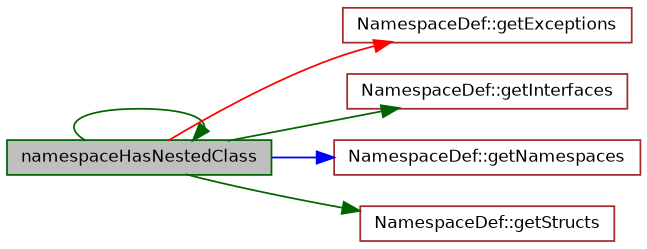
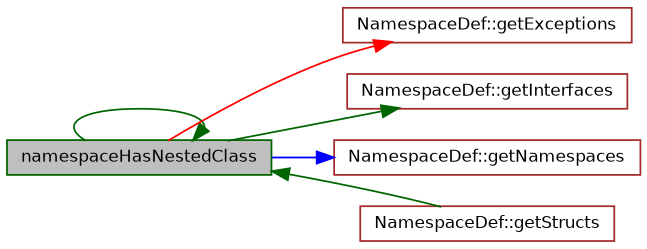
  digraph {
    rankdir=LR
    node [color=brown fillcolor=white fontname=Helvetica fontsize=10 shape=record style=filled]
    edge [color=darkgreen fontname=Helvetica fontsize=10 labelfontname=Helvetica labelfontsize=10 style=solid]
    n1 [color=darkgreen fillcolor=grey75 fontcolor=black height=0.2 label=namespaceHasNestedClass width=0.4]
    n2 [height=0.2 label="NamespaceDef::getExceptions" width=0.4]
    n3 [height=0.2 label="NamespaceDef::getInterfaces" width=0.4]
    n4 [height=0.2 label="NamespaceDef::getNamespaces" width=0.4]
    n5 [height=0.2 label="NamespaceDef::getStructs" width=0.4]
    n1 -> n1
    n1 -> n2 [color=red]
    n1 -> n3
    n1 -> n4 [color=blue]
-   n1 -> n5
+   n5 -> n1
  }
